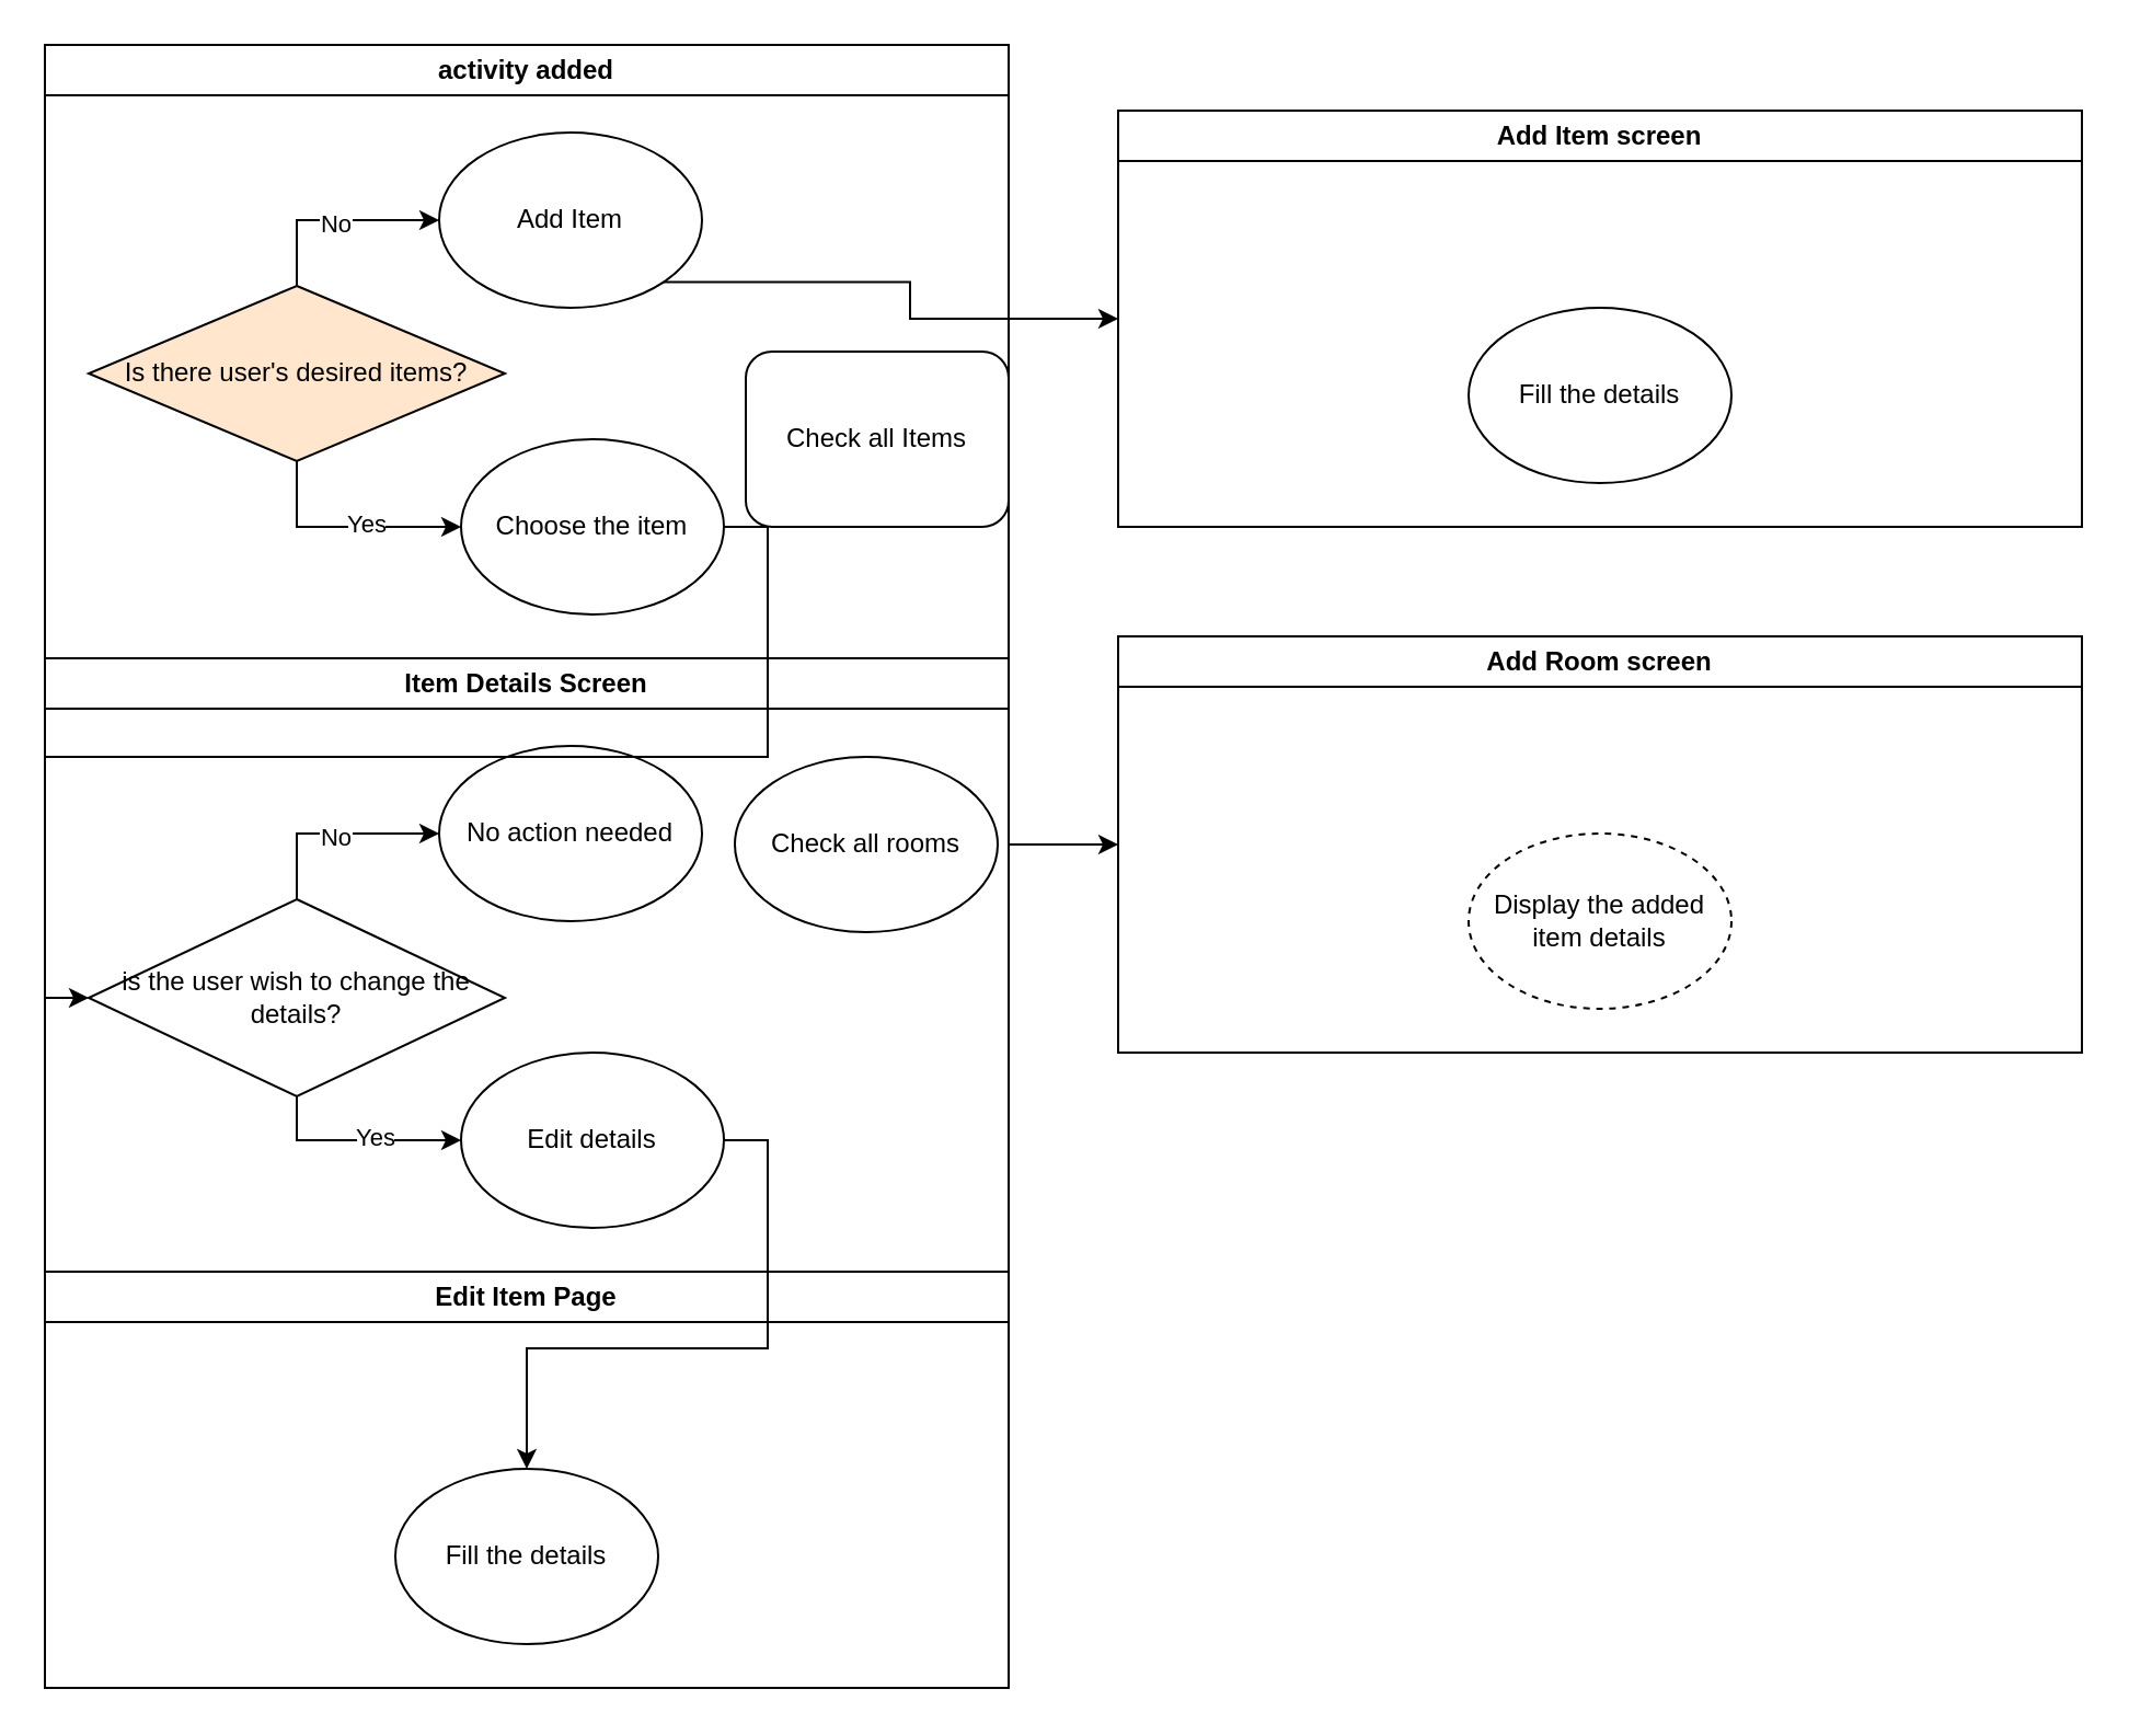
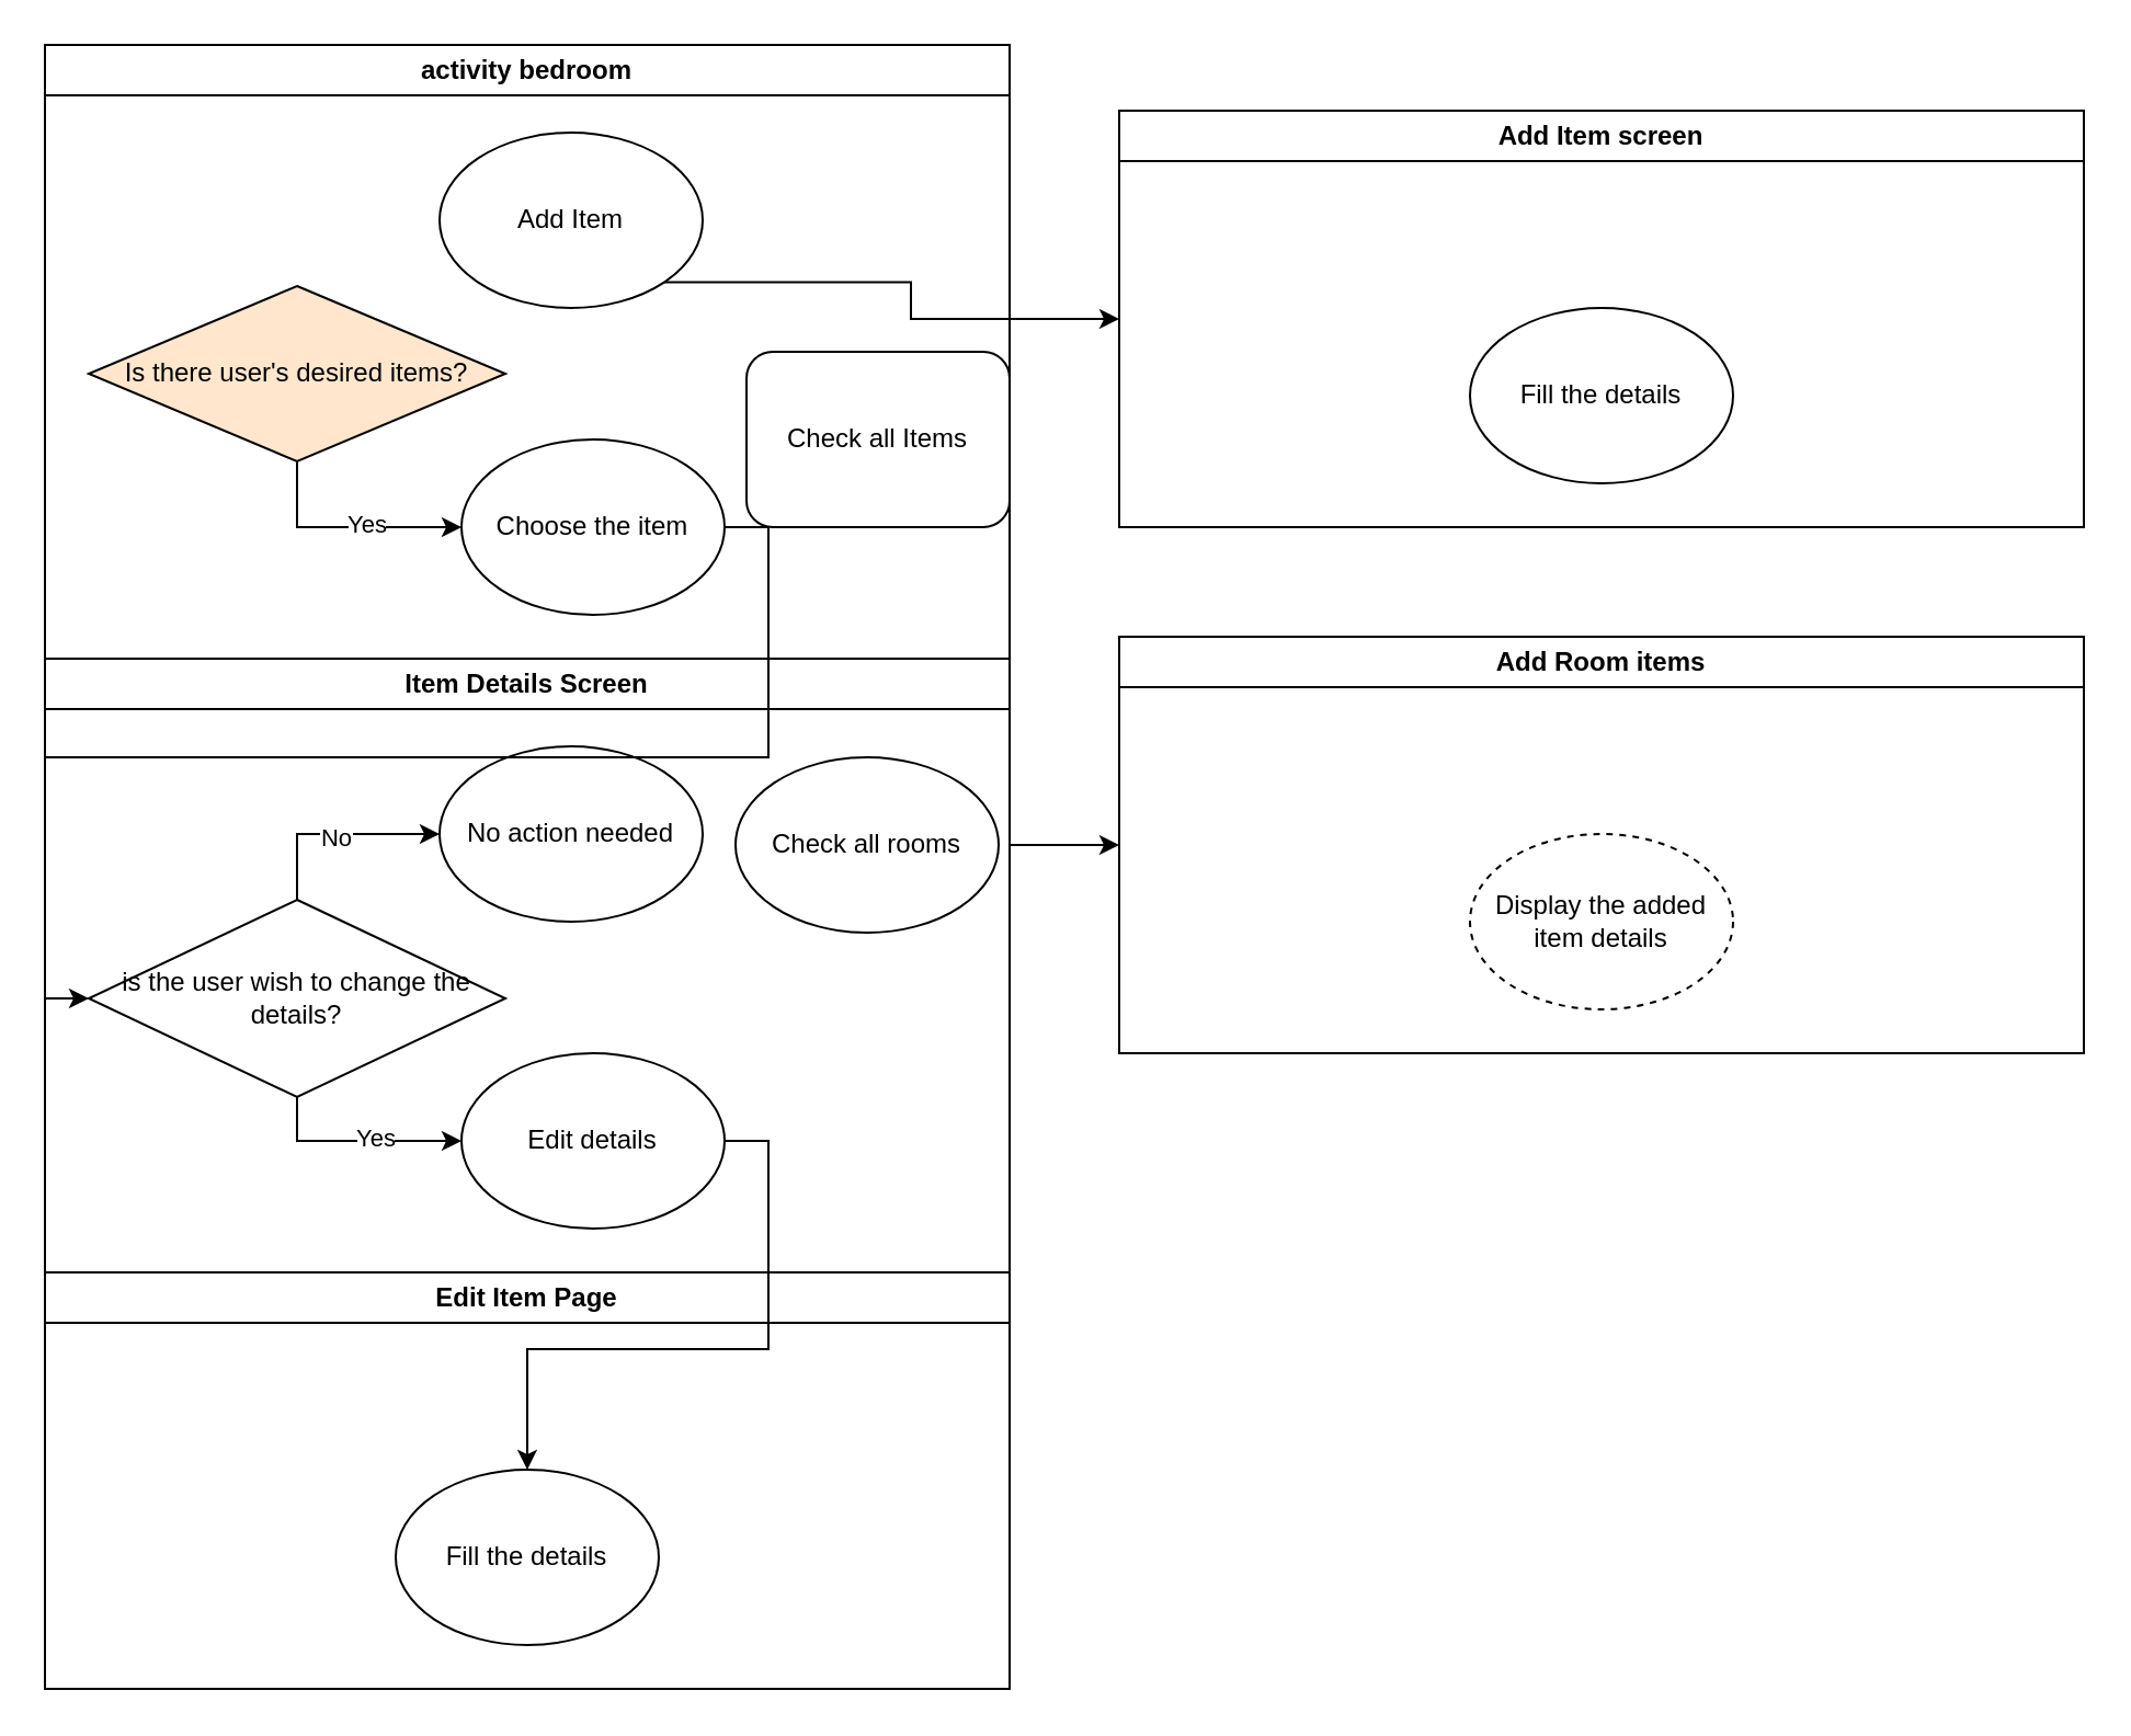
  <mxCell id="0" />
  <mxCell id="1" parent="0" />
- <mxCell id="2" value="activity added" style="swimlane;whiteSpace=wrap;html=1;" parent="1" vertex="1"><mxGeometry x="20" y="20" width="440" height="280" as="geometry" /></mxCell>
+ <mxCell id="2" value="activity bedroom" style="swimlane;whiteSpace=wrap;html=1;" parent="1" vertex="1"><mxGeometry x="20" y="20" width="440" height="280" as="geometry" /></mxCell>
  <mxCell id="3" style="edgeStyle=orthogonalEdgeStyle;rounded=0;orthogonalLoop=1;jettySize=auto;html=1;entryX=0;entryY=0.5;entryDx=0;entryDy=0;" parent="2" source="5" target="9" edge="1"><mxGeometry relative="1" as="geometry" /></mxCell>
  <mxCell id="4" value="Yes" style="edgeLabel;html=1;align=center;verticalAlign=middle;resizable=0;points=[];" parent="3" vertex="1" connectable="0"><mxGeometry x="0.155" y="2" relative="1" as="geometry"><mxPoint as="offset" /></mxGeometry></mxCell>
  <mxCell id="5" value="Is there user's desired items?" style="rhombus;whiteSpace=wrap;html=1;fillColor=#ffe6cc;" parent="2" vertex="1"><mxGeometry x="20" y="110" width="190" height="80" as="geometry" /></mxCell>
- <mxCell id="6" style="edgeStyle=orthogonalEdgeStyle;rounded=0;orthogonalLoop=1;jettySize=auto;html=1;entryX=0;entryY=0.5;entryDx=0;entryDy=0;" parent="2" source="5" target="8" edge="1"><mxGeometry relative="1" as="geometry" /></mxCell>
- <mxCell id="7" value="No" style="edgeLabel;html=1;align=center;verticalAlign=middle;resizable=0;points=[];" parent="6" vertex="1" connectable="0"><mxGeometry x="-0.016" y="-1" relative="1" as="geometry"><mxPoint as="offset" /></mxGeometry></mxCell>
  <mxCell id="8" value="Add Item" style="ellipse;whiteSpace=wrap;html=1;" parent="2" vertex="1"><mxGeometry x="180" y="40" width="120" height="80" as="geometry" /></mxCell>
  <mxCell id="9" value="Choose the item" style="ellipse;whiteSpace=wrap;html=1;" parent="2" vertex="1"><mxGeometry x="190" y="180" width="120" height="80" as="geometry" /></mxCell>
  <mxCell id="10" value="Check all Items" style="whiteSpace=wrap;html=1;rounded=1;" parent="2" vertex="1"><mxGeometry x="320" y="140" width="120" height="80" as="geometry" /></mxCell>
  <mxCell id="11" value="Item Details Screen" style="swimlane;whiteSpace=wrap;html=1;" parent="1" vertex="1"><mxGeometry x="20" y="300" width="440" height="280" as="geometry" /></mxCell>
  <mxCell id="12" style="edgeStyle=orthogonalEdgeStyle;rounded=0;orthogonalLoop=1;jettySize=auto;html=1;entryX=0;entryY=0.5;entryDx=0;entryDy=0;" parent="11" source="14" target="18" edge="1"><mxGeometry relative="1" as="geometry" /></mxCell>
  <mxCell id="13" value="Yes" style="edgeLabel;html=1;align=center;verticalAlign=middle;resizable=0;points=[];" parent="12" vertex="1" connectable="0"><mxGeometry x="0.155" y="2" relative="1" as="geometry"><mxPoint as="offset" /></mxGeometry></mxCell>
  <mxCell id="14" value="is the user wish to change the details?" style="rhombus;whiteSpace=wrap;html=1;" parent="11" vertex="1"><mxGeometry x="20" y="110" width="190" height="90" as="geometry" /></mxCell>
  <mxCell id="15" style="edgeStyle=orthogonalEdgeStyle;rounded=0;orthogonalLoop=1;jettySize=auto;html=1;entryX=0;entryY=0.5;entryDx=0;entryDy=0;" parent="11" source="14" target="17" edge="1"><mxGeometry relative="1" as="geometry" /></mxCell>
  <mxCell id="16" value="No" style="edgeLabel;html=1;align=center;verticalAlign=middle;resizable=0;points=[];" parent="15" vertex="1" connectable="0"><mxGeometry x="-0.016" y="-1" relative="1" as="geometry"><mxPoint as="offset" /></mxGeometry></mxCell>
  <mxCell id="17" value="No action needed" style="ellipse;whiteSpace=wrap;html=1;" parent="11" vertex="1"><mxGeometry x="180" y="40" width="120" height="80" as="geometry" /></mxCell>
  <mxCell id="18" value="Edit details" style="ellipse;whiteSpace=wrap;html=1;" parent="11" vertex="1"><mxGeometry x="190" y="180" width="120" height="80" as="geometry" /></mxCell>
  <mxCell id="19" value="Check all rooms" style="ellipse;whiteSpace=wrap;html=1;" parent="11" vertex="1"><mxGeometry x="315" y="45" width="120" height="80" as="geometry" /></mxCell>
  <mxCell id="20" value="Edit Item Page" style="swimlane;whiteSpace=wrap;html=1;" vertex="1" parent="1"><mxGeometry x="20" y="580" width="440" height="190" as="geometry" /></mxCell>
  <mxCell id="21" value="Fill the details" style="ellipse;whiteSpace=wrap;html=1;" vertex="1" parent="20"><mxGeometry x="160" y="90" width="120" height="80" as="geometry" /></mxCell>
  <mxCell id="22" style="edgeStyle=orthogonalEdgeStyle;rounded=0;orthogonalLoop=1;jettySize=auto;html=1;exitX=1;exitY=0.5;exitDx=0;exitDy=0;" edge="1" parent="1" source="18" target="21"><mxGeometry relative="1" as="geometry" /></mxCell>
  <mxCell id="23" style="edgeStyle=orthogonalEdgeStyle;rounded=0;orthogonalLoop=1;jettySize=auto;html=1;exitX=1;exitY=0.5;exitDx=0;exitDy=0;entryX=0;entryY=0.5;entryDx=0;entryDy=0;" edge="1" parent="1" source="9" target="14"><mxGeometry relative="1" as="geometry" /></mxCell>
  <mxCell id="24" value="Add Item screen" style="swimlane;whiteSpace=wrap;html=1;" vertex="1" parent="1"><mxGeometry x="510" y="50" width="440" height="190" as="geometry" /></mxCell>
  <mxCell id="25" value="Fill the details" style="ellipse;whiteSpace=wrap;html=1;" vertex="1" parent="24"><mxGeometry x="160" y="90" width="120" height="80" as="geometry" /></mxCell>
  <mxCell id="26" style="edgeStyle=orthogonalEdgeStyle;rounded=0;orthogonalLoop=1;jettySize=auto;html=1;exitX=1;exitY=1;exitDx=0;exitDy=0;entryX=0;entryY=0.5;entryDx=0;entryDy=0;" edge="1" parent="1" source="8" target="24"><mxGeometry relative="1" as="geometry" /></mxCell>
- <mxCell id="27" value="Add Room screen" style="swimlane;whiteSpace=wrap;html=1;" vertex="1" parent="1"><mxGeometry x="510" y="290" width="440" height="190" as="geometry" /></mxCell>
+ <mxCell id="27" value="Add Room items" style="swimlane;whiteSpace=wrap;html=1;" vertex="1" parent="1"><mxGeometry x="510" y="290" width="440" height="190" as="geometry" /></mxCell>
  <mxCell id="28" value="Display the added item details" style="ellipse;whiteSpace=wrap;html=1;dashed=1;" vertex="1" parent="27"><mxGeometry x="160" y="90" width="120" height="80" as="geometry" /></mxCell>
  <mxCell id="29" style="edgeStyle=orthogonalEdgeStyle;rounded=0;orthogonalLoop=1;jettySize=auto;html=1;exitX=1;exitY=1;exitDx=0;exitDy=0;entryX=0;entryY=0.5;entryDx=0;entryDy=0;" edge="1" parent="1" source="10" target="27"><mxGeometry relative="1" as="geometry" /></mxCell>
